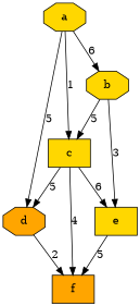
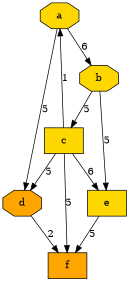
  digraph {
    node [fillcolor=gold shape=octagon style=filled]
    edge [shape=diamond]
    a
    b
    c [shape=box]
    d [fillcolor=orange]
    e [shape=box]
    f [fillcolor=orange shape=box]
    a -> b [label=6]
-   a -> c [label=1]
+   c -> a [label=1]
    a -> d [label=5]
    b -> c [label=5]
-   b -> e [label=3]
+   b -> e [label=5]
    c -> d [label=5]
    c -> e [label=6]
-   c -> f [label=4]
+   c -> f [label=5]
    d -> f [label=2]
    e -> f [label=5]
  }
